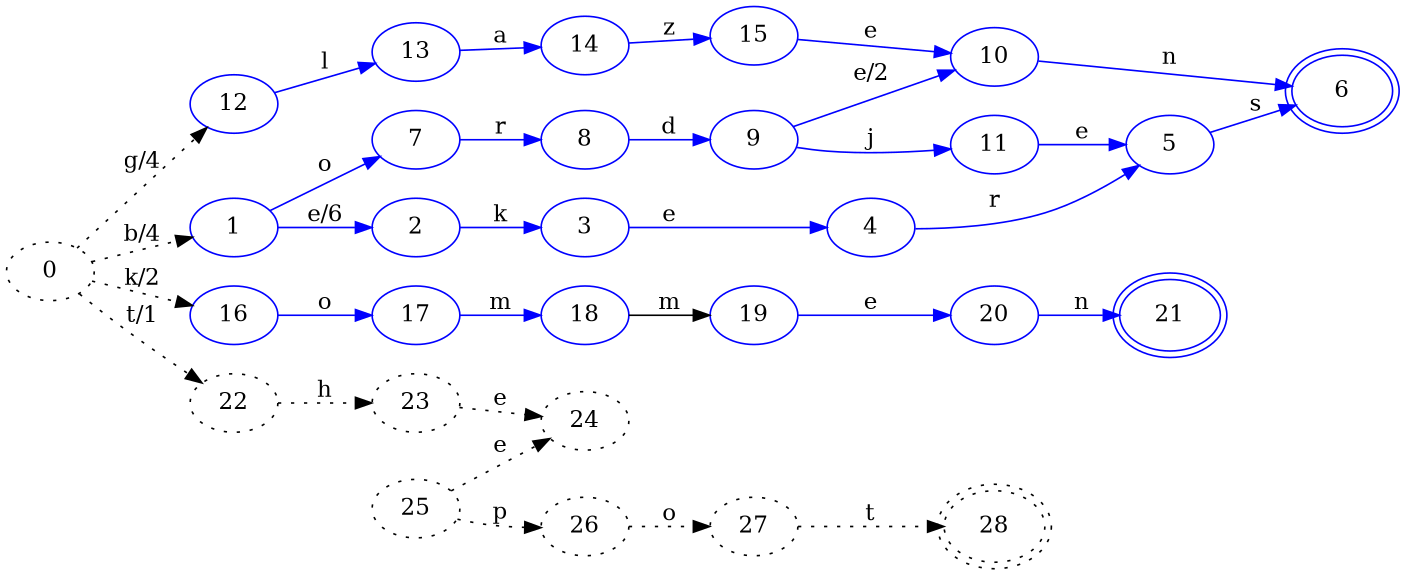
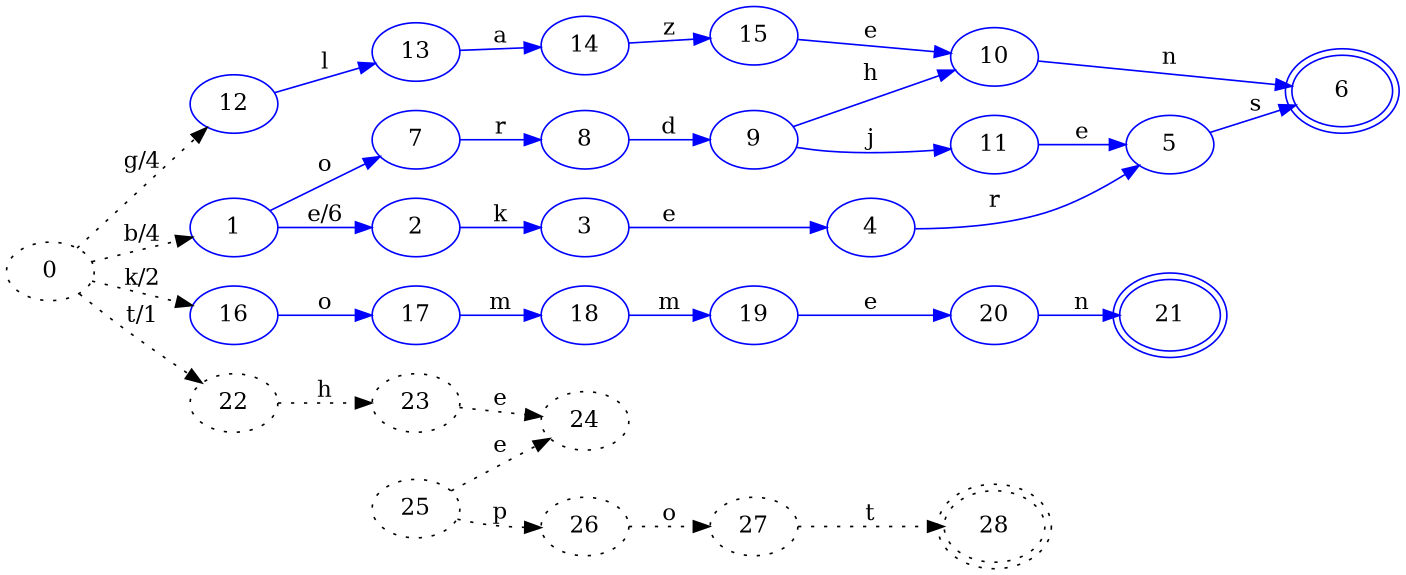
  digraph {
    labeljust=l
    labelloc=l
    rankdir=LR
    node [color=blue]
    edge [color=blue]
    0 [style=dotted color=""]
    1
    12
    16
    22 [style=dotted color=""]
    2
    7
    13
    17
    23 [style=dotted color=""]
    3
    8
    4
    5
    6 [peripheries=2]
    9
    10
    11
    14
    15
    18
    19
    20
    21 [peripheries=2]
    24 [style=dotted color=""]
    25 [style=dotted color=""]
    26 [style=dotted color=""]
    27 [style=dotted color=""]
    28 [peripheries=2 style=dotted color=""]
    0 -> 1 [label="b/4" style=dotted color=""]
    0 -> 12 [label="g/4" style=dotted color=""]
    0 -> 16 [label="k/2" style=dotted color=""]
    0 -> 22 [label="t/1" style=dotted color=""]
    1 -> 2 [label="e/6"]
    1 -> 7 [label=o]
    12 -> 13 [label=l]
    16 -> 17 [label=o]
    22 -> 23 [label=h style=dotted color=""]
    2 -> 3 [label=k]
    7 -> 8 [label=r]
    13 -> 14 [label=a]
    17 -> 18 [label=m]
    23 -> 24 [label=e style=dotted color=""]
    3 -> 4 [label=e]
    8 -> 9 [label=d]
    4 -> 5 [label=r]
    5 -> 6 [label=s]
-   9 -> 10 [label="e/2"]
+   9 -> 10 [label=h]
    9 -> 11 [label=j]
    10 -> 6 [label=n]
    11 -> 5 [label=e]
    14 -> 15 [label=z]
    15 -> 10 [label=e]
-   18 -> 19 [color=black label=m]
+   18 -> 19 [label=m]
    19 -> 20 [label=e]
    20 -> 21 [label=n]
    25 -> 24 [label=e style=dotted color=""]
    25 -> 26 [label=p style=dotted color=""]
    26 -> 27 [label=o style=dotted color=""]
    27 -> 28 [label=t style=dotted color=""]
  }
